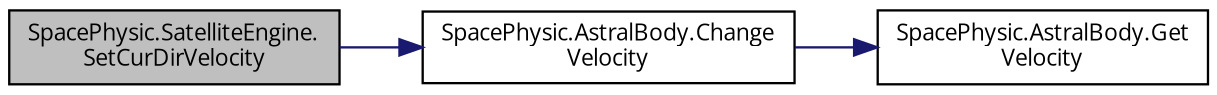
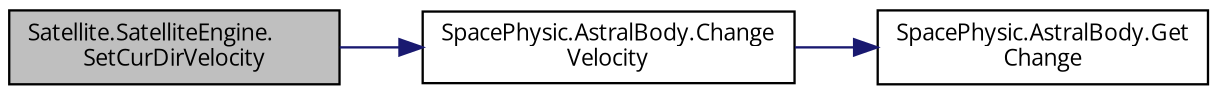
  digraph {
    fontname="Open Sans"
    rankdir=LR
    node [color=black fillcolor=white fontname="Open Sans" fontsize=10 shape=record style=filled]
    edge [color=midnightblue fontname="Open Sans" fontsize=10 labelfontname=Helvetica labelfontsize=10 style=solid]
-   n1 [fillcolor=grey75 fontcolor=black height=0.2 label="SpacePhysic.SatelliteEngine.\lSetCurDirVelocity" width=0.4]
+   n1 [fillcolor=grey75 fontcolor=black height=0.2 label="Satellite.SatelliteEngine.\lSetCurDirVelocity" width=0.4]
    n2 [height=0.2 label="SpacePhysic.AstralBody.Change\lVelocity" width=0.4]
-   n3 [height=0.2 label="SpacePhysic.AstralBody.Get\lVelocity" width=0.4]
+   n3 [height=0.2 label="SpacePhysic.AstralBody.Get\lChange" width=0.4]
    n1 -> n2
    n2 -> n3
  }
